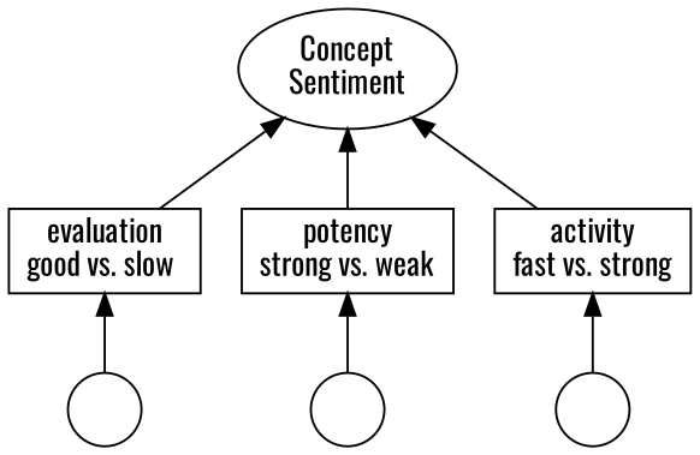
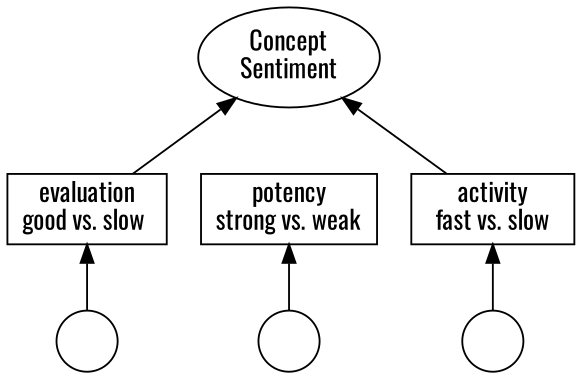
  digraph {
    fontname=Oswald
    pencolor=black
    penwidth=3
    rankdir=BT
    node [fontname=Oswald shape=circle]
    edge [fontname=Oswald]
    n1 [height=0.3 label=" " width=0.3]
    n2 [height=0.3 label=" " width=0.3]
    n3 [height=0.3 label=" " width=0.3]
    n4 [height=0.5 label="evaluation\ngood vs. slow " shape=box width=0.5]
    n5 [height=0.5 label="potency\nstrong vs. weak" shape=box width=0.5]
-   n6 [height=0.5 label="activity\nfast vs. strong" shape=box width=0.5]
+   n6 [height=0.5 label="activity\nfast vs. slow" shape=box width=0.5]
    n7 [height=0.5 label="Concept\nSentiment" shape=ellipse width=0.5]
    subgraph sub_1 {
      rank=same
      n1
      n2
      n3
    }
    subgraph sub_2 {
      rank=same
      n4
    }
    n1 -> n4
    n2 -> n5
    n3 -> n6
    n4 -> n7
-   n5 -> n7
    n6 -> n7
  }
